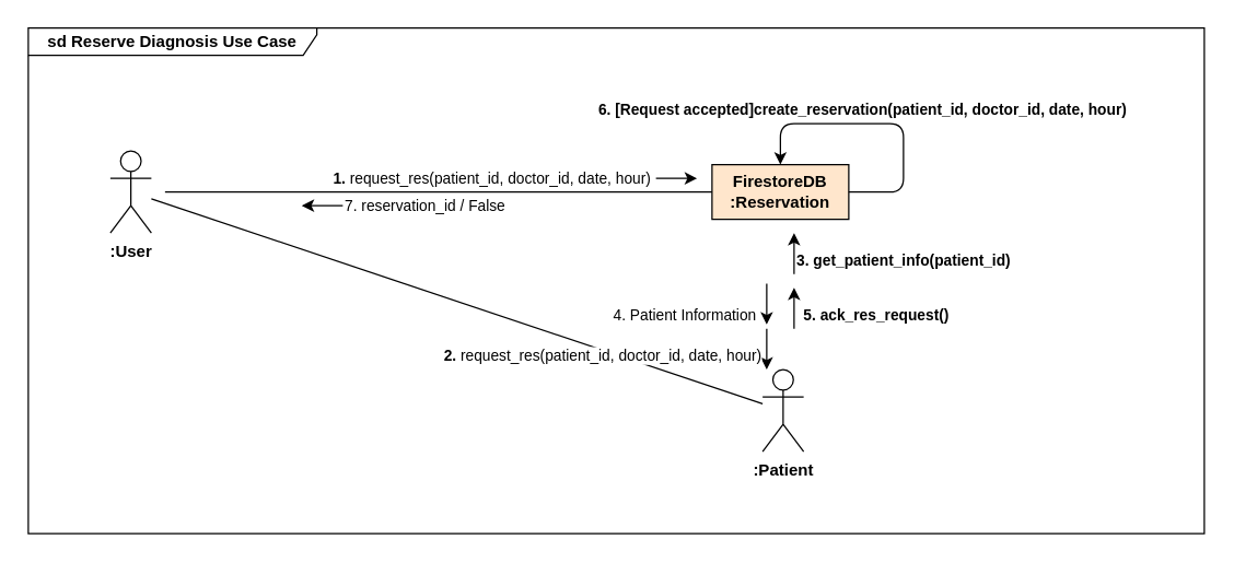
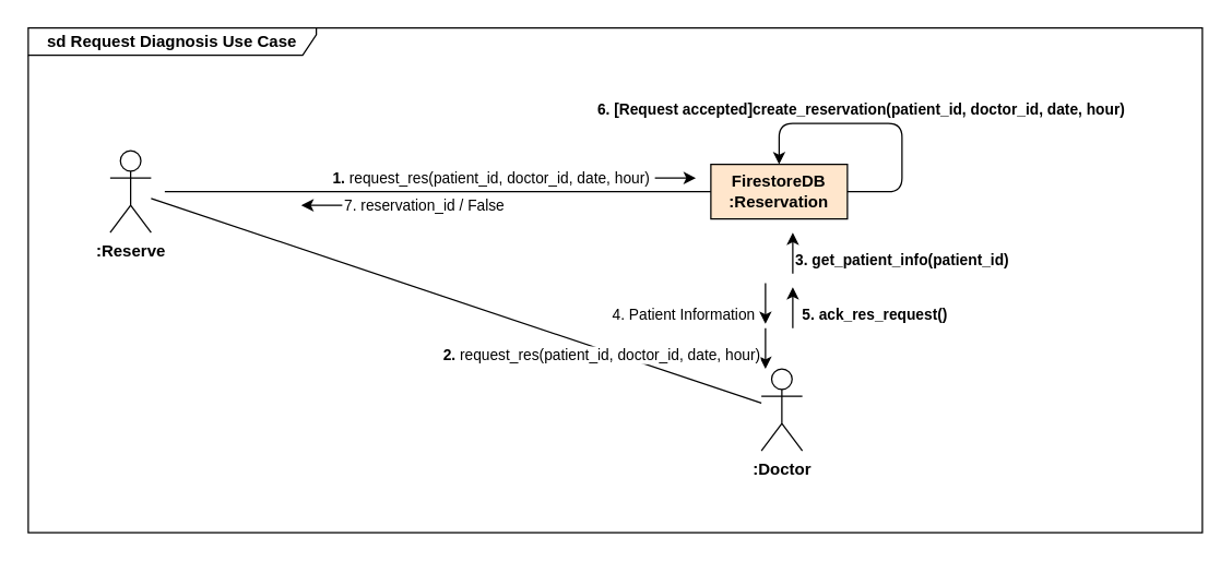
  <mxCell id="0" />
  <mxCell id="1" parent="0" />
- <mxCell id="2" value="sd Reserve Diagnosis Use Case" style="shape=umlFrame;whiteSpace=wrap;html=1;width=211;height=20;fontStyle=1" vertex="1" parent="1"><mxGeometry x="20" y="20" width="860" height="370" as="geometry" /></mxCell>
- <mxCell id="3" value="&lt;b&gt;:User&lt;/b&gt;" style="shape=umlActor;verticalLabelPosition=bottom;verticalAlign=top;html=1;outlineConnect=0;" vertex="1" parent="1"><mxGeometry x="80" y="110" width="30" height="60" as="geometry" /></mxCell>
+ <mxCell id="2" value="sd Request Diagnosis Use Case" style="shape=umlFrame;whiteSpace=wrap;html=1;width=211;height=20;fontStyle=1" vertex="1" parent="1"><mxGeometry x="20" y="20" width="860" height="370" as="geometry" /></mxCell>
+ <mxCell id="3" value="&lt;b&gt;:Reserve&lt;/b&gt;" style="shape=umlActor;verticalLabelPosition=bottom;verticalAlign=top;html=1;outlineConnect=0;" vertex="1" parent="1"><mxGeometry x="80" y="110" width="30" height="60" as="geometry" /></mxCell>
  <mxCell id="4" value="FirestoreDB&lt;br&gt;:Reservation" style="rounded=0;whiteSpace=wrap;html=1;fontStyle=1;fillColor=#ffe6cc;" vertex="1" parent="1"><mxGeometry x="520" y="120" width="100" height="40" as="geometry" /></mxCell>
  <mxCell id="5" value="" style="endArrow=none;html=1;" edge="1" parent="1" source="4"><mxGeometry width="50" height="50" relative="1" as="geometry"><mxPoint x="145" y="150" as="sourcePoint" /><mxPoint x="120" y="140" as="targetPoint" /></mxGeometry></mxCell>
  <mxCell id="6" value="&lt;b&gt;1.&lt;/b&gt; request_res(patient_id, doctor_id, date, hour)" style="endArrow=classic;html=1;" edge="1" parent="1"><mxGeometry x="-1" y="-120" width="50" height="50" relative="1" as="geometry"><mxPoint x="479" y="130" as="sourcePoint" /><mxPoint x="509" y="130" as="targetPoint" /><mxPoint x="-120" y="-120" as="offset" /></mxGeometry></mxCell>
  <mxCell id="7" value="7. reservation_id / False" style="endArrow=classic;html=1;" edge="1" parent="1"><mxGeometry x="-1" y="-60" width="50" height="50" relative="1" as="geometry"><mxPoint x="250" y="150" as="sourcePoint" /><mxPoint x="220" y="150" as="targetPoint" /><mxPoint x="60" y="60" as="offset" /><Array as="points"><mxPoint x="240" y="150" /></Array></mxGeometry></mxCell>
- <mxCell id="8" value="&lt;b&gt;:Patient&lt;/b&gt;" style="shape=umlActor;verticalLabelPosition=bottom;verticalAlign=top;html=1;outlineConnect=0;" vertex="1" parent="1"><mxGeometry x="557" y="270" width="30" height="60" as="geometry" /></mxCell>
+ <mxCell id="8" value="&lt;b&gt;:Doctor&lt;/b&gt;" style="shape=umlActor;verticalLabelPosition=bottom;verticalAlign=top;html=1;outlineConnect=0;" vertex="1" parent="1"><mxGeometry x="557" y="270" width="30" height="60" as="geometry" /></mxCell>
  <mxCell id="9" value="" style="endArrow=none;html=1;" edge="1" parent="1" source="8" target="3"><mxGeometry width="50" height="50" relative="1" as="geometry"><mxPoint x="530" y="150" as="sourcePoint" /><mxPoint x="130" y="150" as="targetPoint" /></mxGeometry></mxCell>
  <mxCell id="10" value="&lt;b&gt;2.&lt;/b&gt; request_res(patient_id, doctor_id, date, hour)" style="endArrow=classic;html=1;" edge="1" parent="1"><mxGeometry x="0.333" y="-120" width="50" height="50" relative="1" as="geometry"><mxPoint x="560" y="240" as="sourcePoint" /><mxPoint x="560" y="270" as="targetPoint" /><mxPoint as="offset" /></mxGeometry></mxCell>
  <mxCell id="11" value="&lt;b&gt;3. get_patient_info(patient_id)&lt;/b&gt;" style="endArrow=classic;html=1;" edge="1" parent="1"><mxGeometry x="-0.333" y="-80" width="50" height="50" relative="1" as="geometry"><mxPoint x="580" y="200" as="sourcePoint" /><mxPoint x="580" y="170" as="targetPoint" /><mxPoint as="offset" /></mxGeometry></mxCell>
  <mxCell id="12" value="4. Patient Information" style="endArrow=classic;html=1;" edge="1" parent="1"><mxGeometry x="0.533" y="-60" width="50" height="50" relative="1" as="geometry"><mxPoint x="560" y="207" as="sourcePoint" /><mxPoint x="560" y="237" as="targetPoint" /><mxPoint as="offset" /></mxGeometry></mxCell>
  <mxCell id="13" value="&lt;b&gt;5. ack_res_request()&lt;/b&gt;" style="endArrow=classic;html=1;" edge="1" parent="1"><mxGeometry x="-0.333" y="-60" width="50" height="50" relative="1" as="geometry"><mxPoint x="580" y="240" as="sourcePoint" /><mxPoint x="580" y="210" as="targetPoint" /><mxPoint as="offset" /></mxGeometry></mxCell>
  <mxCell id="14" value="&lt;b&gt;6. [Request accepted]create_reservation(patient_id, doctor_id, date, hour)&lt;/b&gt;" style="endArrow=classic;html=1;exitX=1;exitY=0.5;exitDx=0;exitDy=0;" edge="1" parent="1" source="4" target="4"><mxGeometry x="0.143" y="-10" width="50" height="50" relative="1" as="geometry"><mxPoint x="670" y="90" as="sourcePoint" /><mxPoint x="600" y="40" as="targetPoint" /><mxPoint as="offset" /><Array as="points"><mxPoint x="660" y="140" /><mxPoint x="660" y="90" /><mxPoint x="570" y="90" /></Array></mxGeometry></mxCell>
